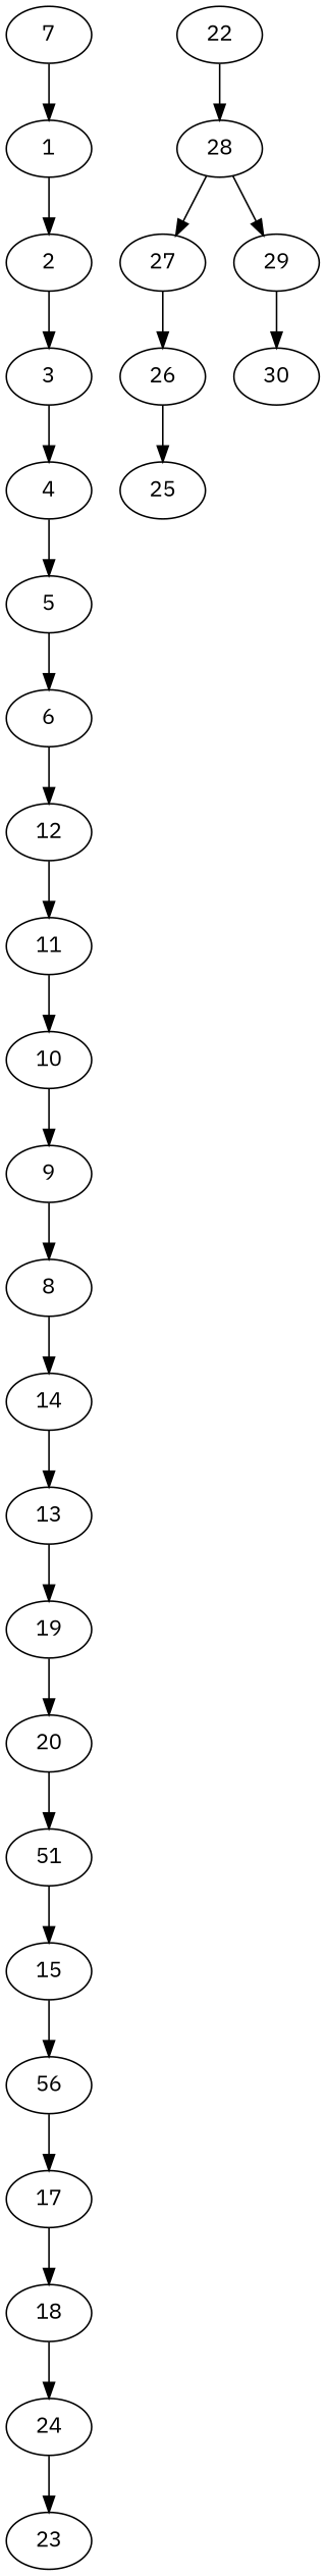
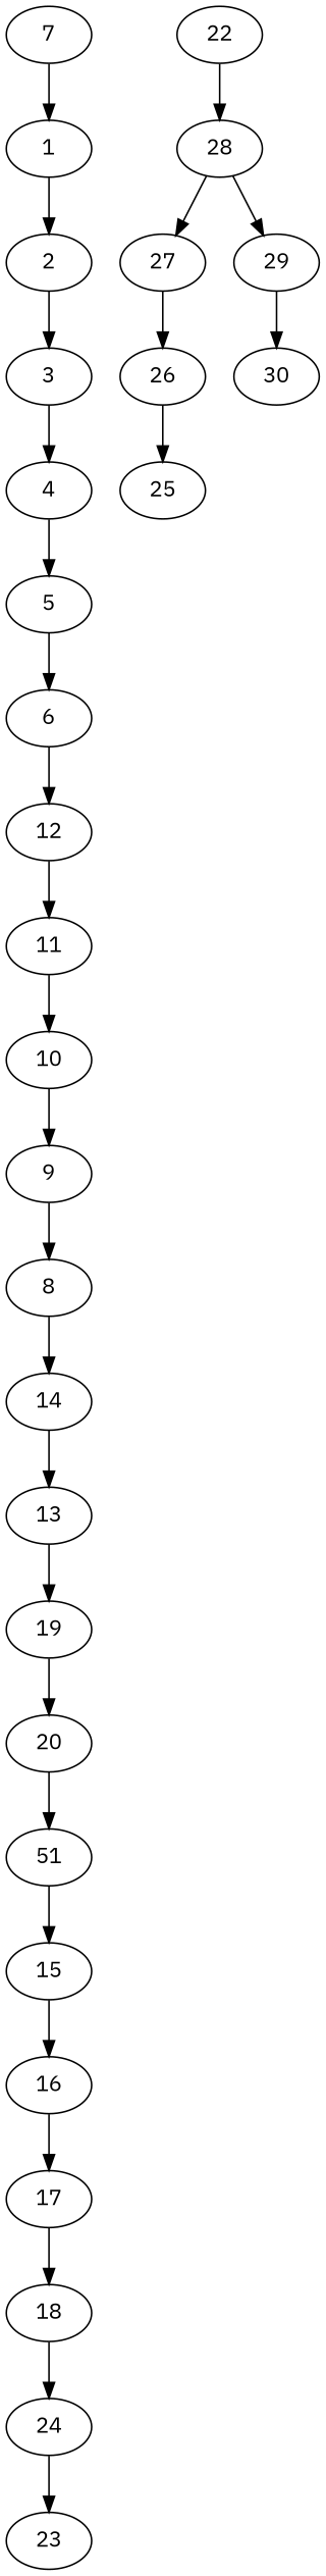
  digraph {
    fontname="IBM Plex Sans"
    node [fontname="IBM Plex Sans"]
    edge [fontname="IBM Plex Sans"]
    7
    1
    2
    3
    4
    5
    6
    12
    11
    10
    9
    8
    14
    13
    19
    20
    n17 [label=51]
    15
-   16 [label=56]
+   16
    17
    18
    24
    23
    22
    28
    27
    29
    26
    30
    25
    7 -> 1
    1 -> 2
    2 -> 3
    3 -> 4
    4 -> 5
    5 -> 6
    6 -> 12
    12 -> 11
    11 -> 10
    10 -> 9
    9 -> 8
    8 -> 14
    14 -> 13
    13 -> 19
    19 -> 20
    20 -> n17
    n17 -> 15
    15 -> 16
    16 -> 17
    17 -> 18
    18 -> 24
    24 -> 23
    22 -> 28
    28 -> 27
    28 -> 29
    27 -> 26
    29 -> 30
    26 -> 25
  }
